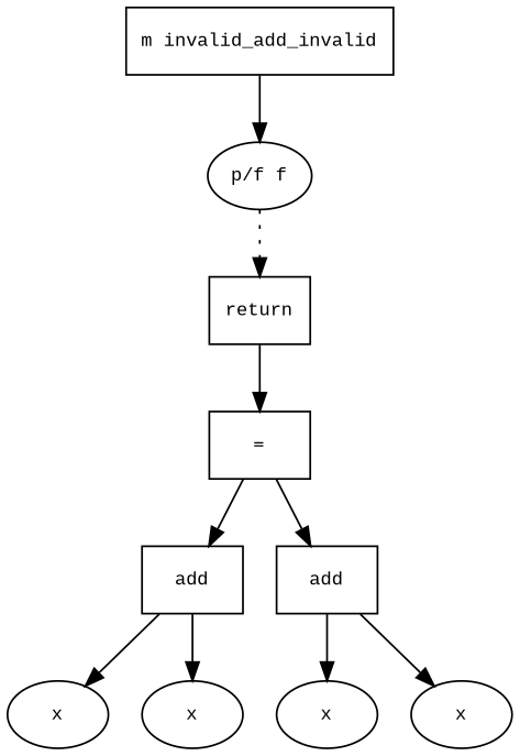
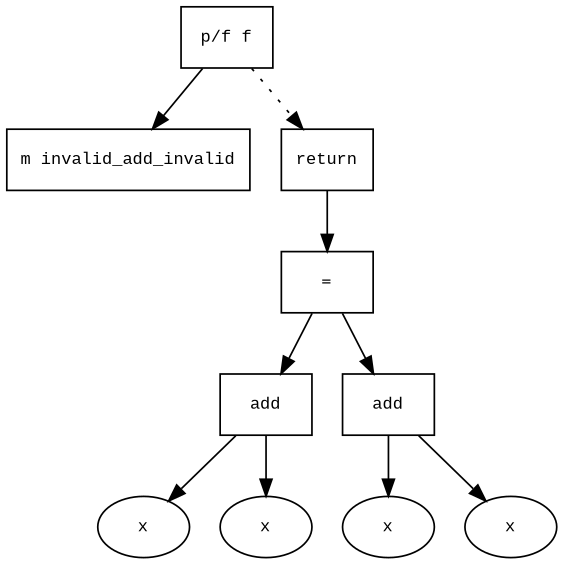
  digraph {
    fontname="Times New Roman"
    fontsize=10
    node [fontname="Courier New" fontsize=10 shape=box]
    edge [fontname="Times New Roman" fontsize=10]
    n1 [label="m invalid_add_invalid"]
-   n2 [label="p/f f" shape=ellipse]
+   n2 [label="p/f f"]
    n3 [label=return]
    n4 [label="="]
    n5 [label=add]
    n6 [label=add]
    n7 [label=x shape=ellipse]
    n8 [label=x shape=ellipse]
    n9 [label=x shape=ellipse]
    n10 [label=x shape=ellipse]
-   n1 -> n2
+   n2 -> n1
    n2 -> n3 [style=dotted]
    n3 -> n4
    n4 -> n5
    n4 -> n6
    n5 -> n7
    n5 -> n8
    n6 -> n9
    n6 -> n10
  }
